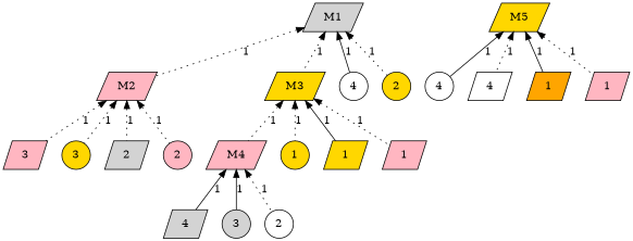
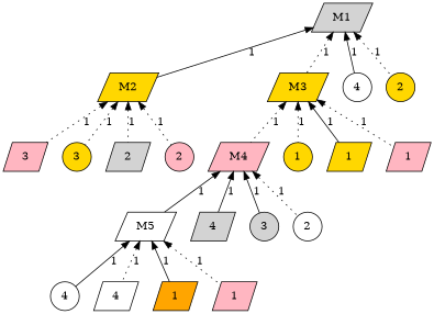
  digraph {
    labeljust=left
    labelloc=top
    node [fillcolor=lightpink shape=parallelogram style=filled]
    edge [dir=back style=dotted]
    n1 [fillcolor=lightgrey label=M1]
-   n2 [label=M2]
+   n2 [fillcolor=gold label=M2]
    n3 [fillcolor=gold label=M3]
    n4 [fillcolor=white label=4 shape=circle]
    n5 [fillcolor=gold label=2 shape=circle]
    n6 [label=3]
    n7 [fillcolor=gold label=3 shape=circle]
    n8 [fillcolor=lightgrey label=2]
    n9 [label=2 shape=circle]
    n10 [label=M4]
    n11 [fillcolor=gold label=1 shape=circle]
    n12 [fillcolor=gold label=1]
    n13 [label=1]
-   n14 [fillcolor=gold label=M5]
+   n14 [fillcolor=white label=M5]
    n15 [fillcolor=lightgrey label=4]
    n16 [fillcolor=lightgrey label=3 shape=circle]
    n17 [fillcolor=white label=2 shape=circle]
    n18 [fillcolor=white label=4 shape=circle]
    n19 [fillcolor=white label=4]
    n20 [fillcolor=orange label=1]
    n21 [label=1]
-   n1 -> n2 [label=1]
+   n1 -> n2 [label=1 style=solid]
    n1 -> n3 [label=1]
    n1 -> n4 [label=1 style=solid]
    n1 -> n5 [label=1]
    n2 -> n6 [label=1]
    n2 -> n7 [label=1]
    n2 -> n8 [label=1]
    n2 -> n9 [label=1]
    n3 -> n10 [label=1]
    n3 -> n11 [label=1]
    n3 -> n12 [label=1 style=solid]
    n3 -> n13 [label=1]
+   n10 -> n14 [label=1 style=solid]
    n10 -> n15 [label=1 style=solid]
    n10 -> n16 [label=1 style=solid]
    n10 -> n17 [label=1]
    n14 -> n18 [label=1 style=solid]
    n14 -> n19 [label=1]
    n14 -> n20 [label=1 style=solid]
    n14 -> n21 [label=1]
  }
